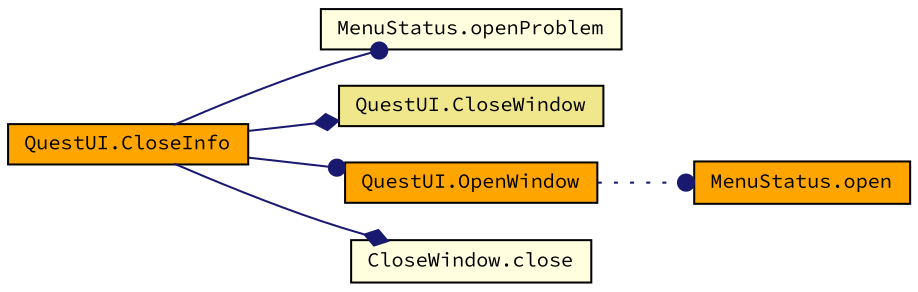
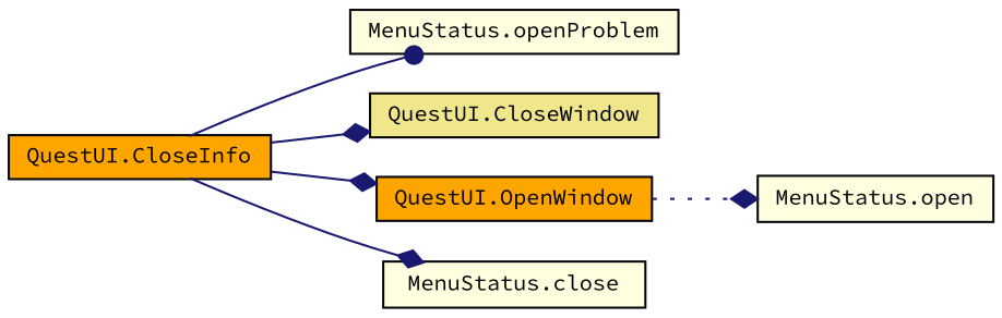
  digraph {
    fontname="Source Code Pro"
    rankdir=LR
    node [color=black fillcolor=lightyellow fontname="Source Code Pro" fontsize=10 shape=record style=filled]
    edge [arrowhead=diamond color=midnightblue fontname="Source Code Pro" fontsize=10 labelfontname=Helvetica labelfontsize=10 style=solid]
    n1 [fillcolor=orange fontcolor=black height=0.2 label="QuestUI.CloseInfo" width=0.4]
    n2 [height=0.2 label="MenuStatus.openProblem" width=0.4]
    n3 [fillcolor=khaki height=0.2 label="QuestUI.CloseWindow" width=0.4]
    n4 [fillcolor=orange height=0.2 label="QuestUI.OpenWindow" width=0.4]
-   n5 [height=0.2 label="CloseWindow.close" width=0.4]
-   n6 [fillcolor=orange height=0.2 label="MenuStatus.open" width=0.4]
+   n5 [height=0.2 label="MenuStatus.close" width=0.4]
+   n6 [height=0.2 label="MenuStatus.open" width=0.4]
    n1 -> n2 [arrowhead=dot]
    n1 -> n3
-   n1 -> n4 [arrowhead=dot]
+   n1 -> n4
    n1 -> n5
-   n4 -> n6 [arrowhead=dot style=dotted]
+   n4 -> n6 [style=dotted]
  }
